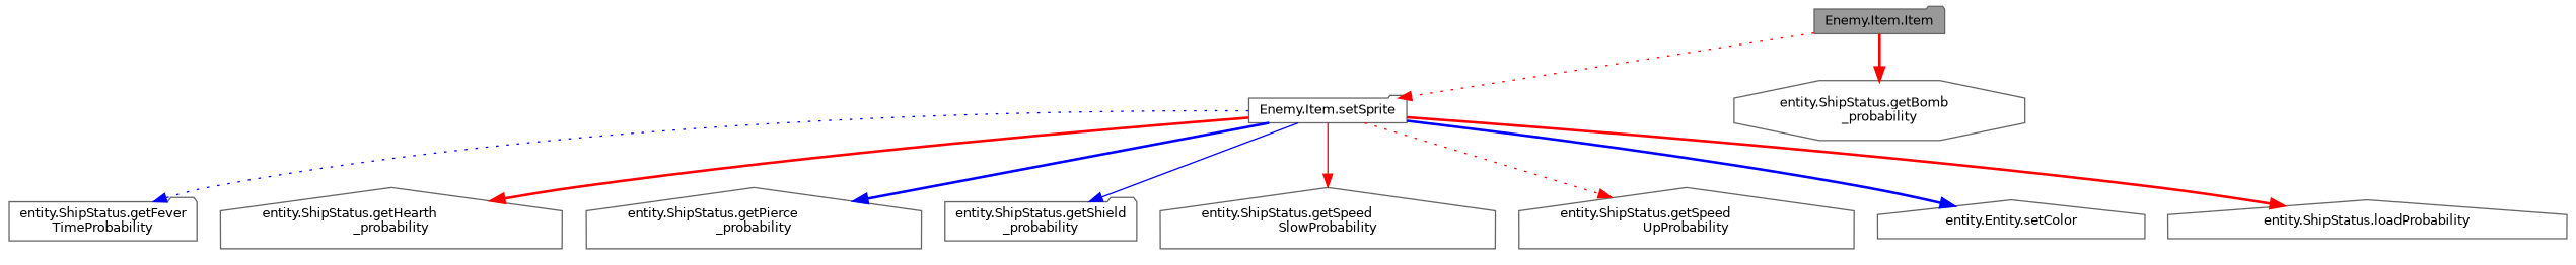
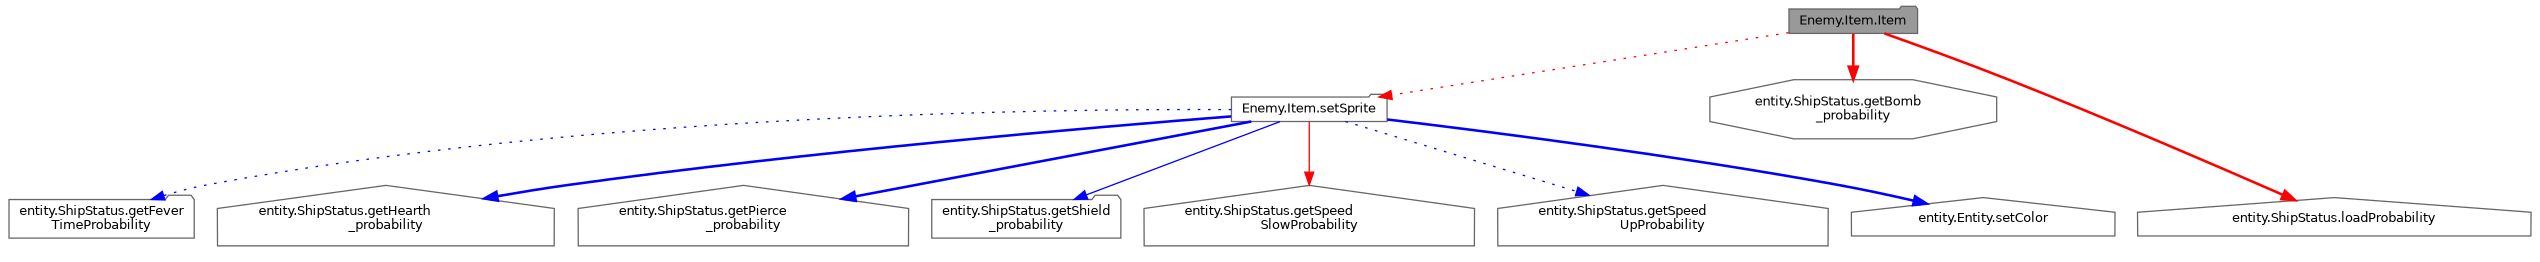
  digraph {
    rankdir=TB
    node [color=grey40 fillcolor=white fontname=Helvetica fontsize=10 shape=house style=filled]
    edge [color=red fontname=Helvetica fontsize=10 labelfontname=Helvetica labelfontsize=10 style=bold]
    n1 [color=gray40 fillcolor=grey60 fontcolor=black height=0.2 label="Enemy.Item.Item" shape=folder width=0.4]
    n2 [height=0.2 label="Enemy.Item.setSprite" shape=folder width=0.4]
    n3 [height=0.2 label="entity.ShipStatus.getBomb\l_probability" shape=octagon width=0.4]
    n4 [height=0.2 label="entity.ShipStatus.getFever\lTimeProbability" shape=folder width=0.4]
    n5 [height=0.2 label="entity.ShipStatus.getHearth\l_probability" width=0.4]
    n6 [height=0.2 label="entity.ShipStatus.getPierce\l_probability" width=0.4]
    n7 [height=0.2 label="entity.ShipStatus.getShield\l_probability" shape=folder width=0.4]
    n8 [height=0.2 label="entity.ShipStatus.getSpeed\lSlowProbability" width=0.4]
    n9 [height=0.2 label="entity.ShipStatus.getSpeed\lUpProbability" width=0.4]
    n10 [height=0.2 label="entity.ShipStatus.loadProbability" width=0.4]
    n11 [height=0.2 label="entity.Entity.setColor" width=0.4]
    n1 -> n2 [style=dotted]
    n1 -> n3
    n2 -> n4 [color=blue style=dotted]
-   n2 -> n5
+   n2 -> n5 [color=blue]
    n2 -> n6 [color=blue]
    n2 -> n7 [color=blue style=solid]
    n2 -> n8 [style=solid]
-   n2 -> n9 [style=dotted]
-   n2 -> n10
+   n2 -> n9 [color=blue style=dotted]
+   n1 -> n10
    n2 -> n11 [color=blue]
  }
